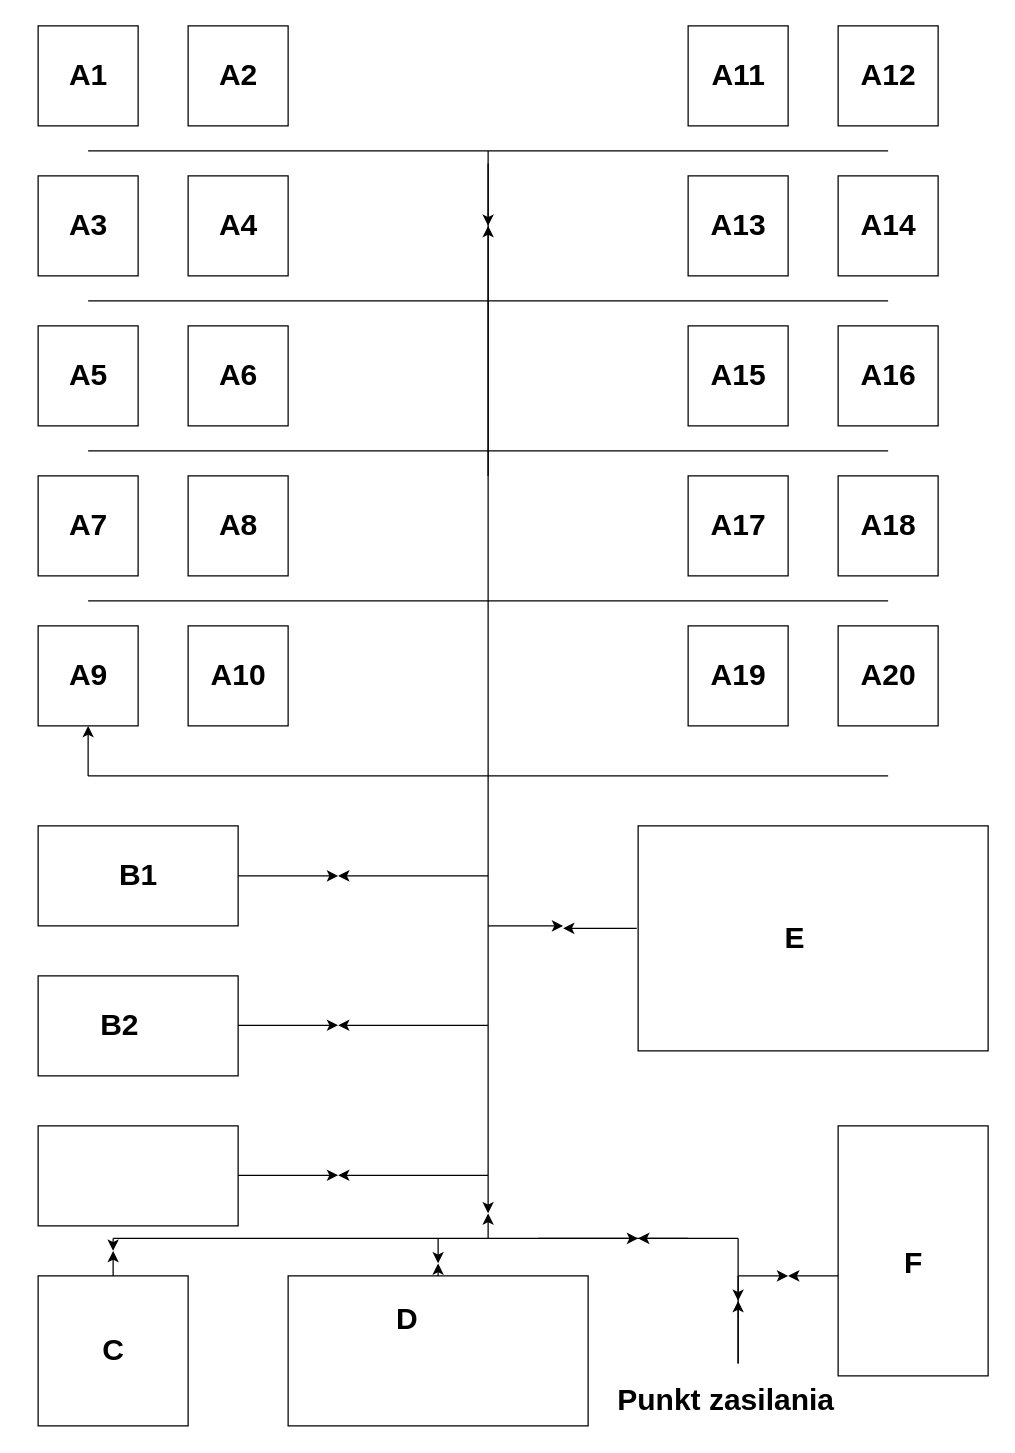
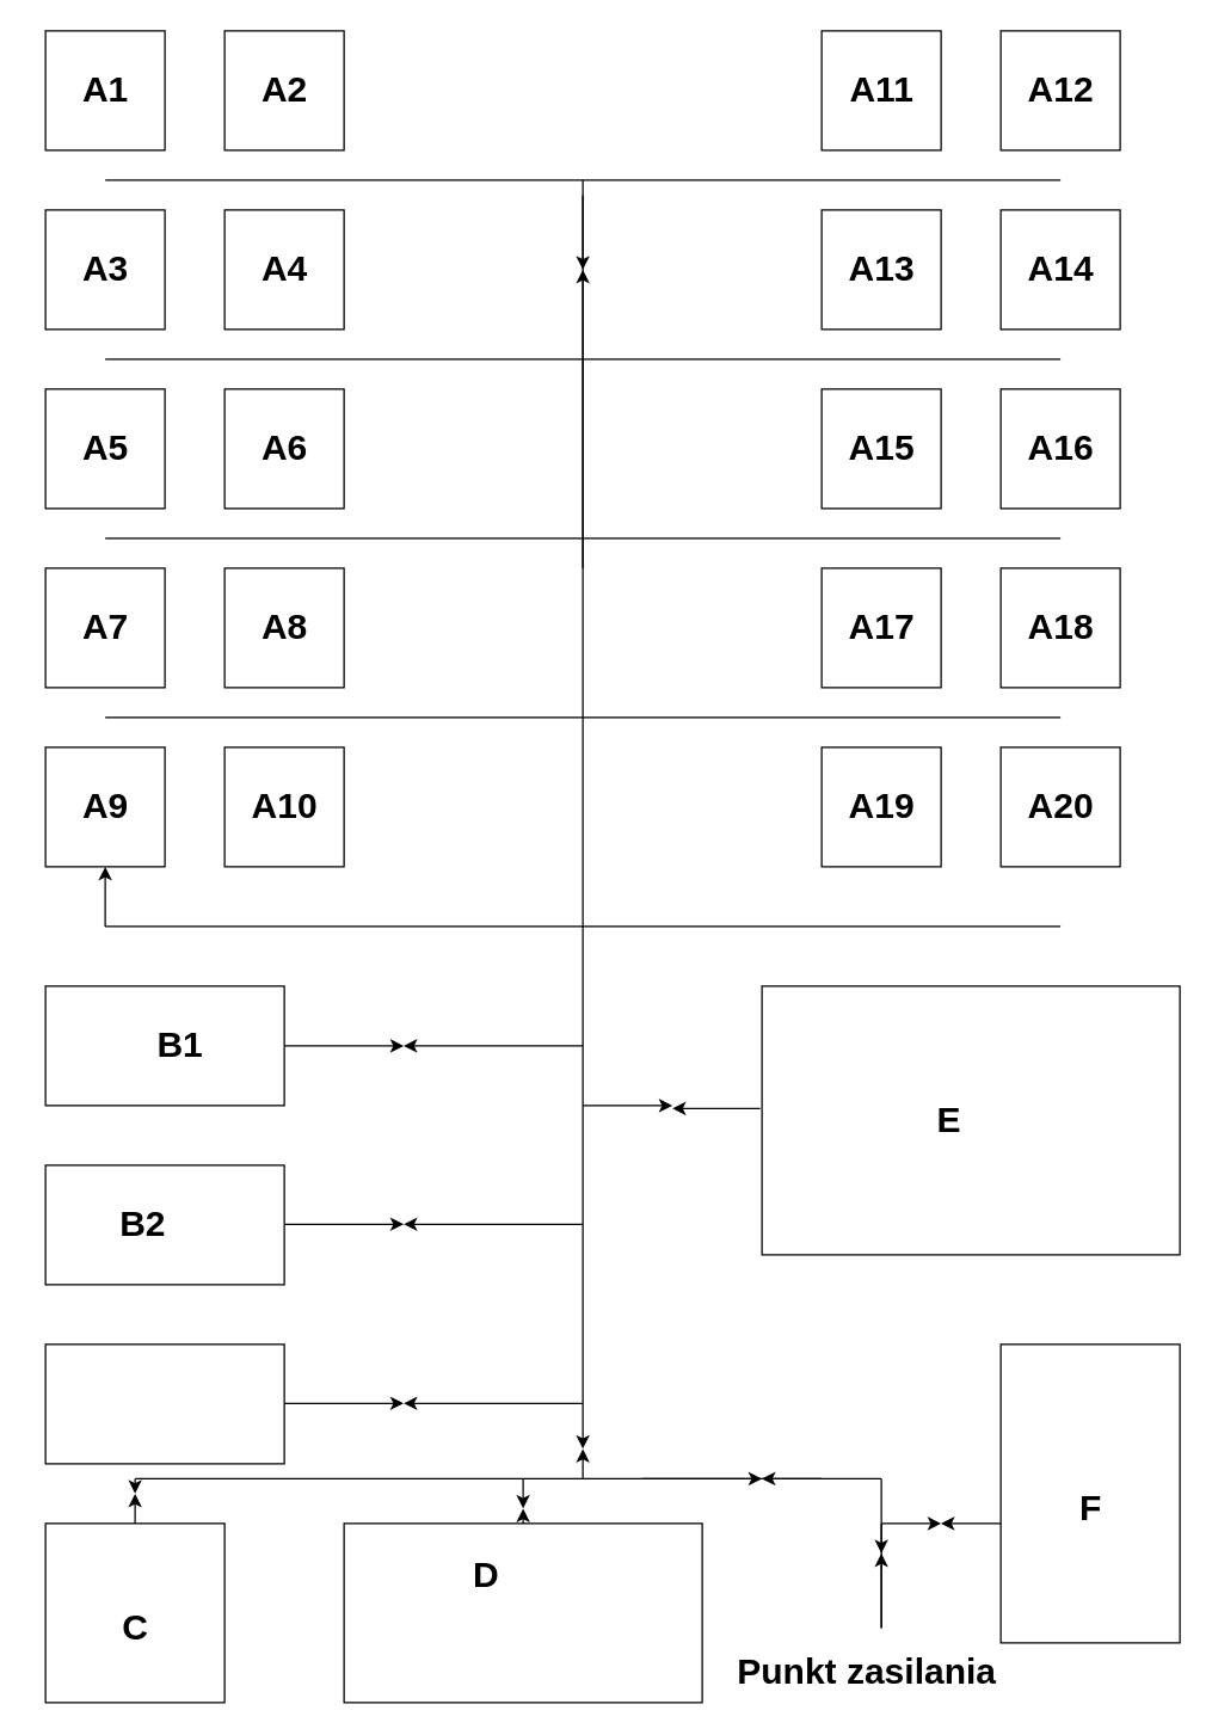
  <mxCell id="0" />
  <mxCell id="1" parent="0" />
  <mxCell id="2" value="" style="whiteSpace=wrap;html=1;aspect=fixed;" parent="1" vertex="1"><mxGeometry x="30" y="20" width="80" height="80" as="geometry" /></mxCell>
  <mxCell id="3" value="" style="whiteSpace=wrap;html=1;aspect=fixed;" parent="1" vertex="1"><mxGeometry x="30" y="140" width="80" height="80" as="geometry" /></mxCell>
  <mxCell id="4" value="" style="whiteSpace=wrap;html=1;aspect=fixed;" parent="1" vertex="1"><mxGeometry x="150" y="20" width="80" height="80" as="geometry" /></mxCell>
  <mxCell id="5" value="" style="whiteSpace=wrap;html=1;aspect=fixed;" parent="1" vertex="1"><mxGeometry x="150" y="140" width="80" height="80" as="geometry" /></mxCell>
  <mxCell id="6" value="" style="whiteSpace=wrap;html=1;aspect=fixed;" parent="1" vertex="1"><mxGeometry x="30" y="260" width="80" height="80" as="geometry" /></mxCell>
  <mxCell id="7" value="" style="whiteSpace=wrap;html=1;aspect=fixed;" parent="1" vertex="1"><mxGeometry x="150" y="260" width="80" height="80" as="geometry" /></mxCell>
  <mxCell id="8" value="" style="whiteSpace=wrap;html=1;aspect=fixed;" parent="1" vertex="1"><mxGeometry x="550" y="20" width="80" height="80" as="geometry" /></mxCell>
  <mxCell id="9" value="" style="whiteSpace=wrap;html=1;aspect=fixed;" parent="1" vertex="1"><mxGeometry x="550" y="140" width="80" height="80" as="geometry" /></mxCell>
  <mxCell id="10" value="" style="whiteSpace=wrap;html=1;aspect=fixed;" parent="1" vertex="1"><mxGeometry x="550" y="260" width="80" height="80" as="geometry" /></mxCell>
  <mxCell id="11" value="" style="whiteSpace=wrap;html=1;aspect=fixed;" parent="1" vertex="1"><mxGeometry x="670" y="20" width="80" height="80" as="geometry" /></mxCell>
  <mxCell id="12" value="" style="whiteSpace=wrap;html=1;aspect=fixed;" parent="1" vertex="1"><mxGeometry x="670" y="140" width="80" height="80" as="geometry" /></mxCell>
  <mxCell id="13" value="" style="whiteSpace=wrap;html=1;aspect=fixed;" parent="1" vertex="1"><mxGeometry x="670" y="260" width="80" height="80" as="geometry" /></mxCell>
  <mxCell id="14" value="" style="whiteSpace=wrap;html=1;aspect=fixed;" parent="1" vertex="1"><mxGeometry x="30" y="380" width="80" height="80" as="geometry" /></mxCell>
  <mxCell id="15" value="" style="whiteSpace=wrap;html=1;aspect=fixed;" parent="1" vertex="1"><mxGeometry x="150" y="380" width="80" height="80" as="geometry" /></mxCell>
  <mxCell id="16" value="" style="whiteSpace=wrap;html=1;aspect=fixed;" parent="1" vertex="1"><mxGeometry x="670" y="380" width="80" height="80" as="geometry" /></mxCell>
  <mxCell id="17" value="" style="whiteSpace=wrap;html=1;aspect=fixed;" parent="1" vertex="1"><mxGeometry x="550" y="380" width="80" height="80" as="geometry" /></mxCell>
  <mxCell id="18" value="" style="whiteSpace=wrap;html=1;aspect=fixed;" parent="1" vertex="1"><mxGeometry x="30" y="500" width="80" height="80" as="geometry" /></mxCell>
  <mxCell id="19" value="" style="whiteSpace=wrap;html=1;aspect=fixed;" parent="1" vertex="1"><mxGeometry x="150" y="500" width="80" height="80" as="geometry" /></mxCell>
  <mxCell id="20" value="" style="whiteSpace=wrap;html=1;aspect=fixed;" parent="1" vertex="1"><mxGeometry x="550" y="500" width="80" height="80" as="geometry" /></mxCell>
  <mxCell id="21" value="" style="whiteSpace=wrap;html=1;aspect=fixed;" parent="1" vertex="1"><mxGeometry x="670" y="500" width="80" height="80" as="geometry" /></mxCell>
  <mxCell id="22" value="" style="rounded=0;whiteSpace=wrap;html=1;" parent="1" vertex="1"><mxGeometry x="510" y="660" width="280" height="180" as="geometry" /></mxCell>
  <mxCell id="23" value="" style="rounded=0;whiteSpace=wrap;html=1;" parent="1" vertex="1"><mxGeometry x="30" y="660" width="160" height="80" as="geometry" /></mxCell>
  <mxCell id="24" value="" style="rounded=0;whiteSpace=wrap;html=1;" parent="1" vertex="1"><mxGeometry x="30" y="780" width="160" height="80" as="geometry" /></mxCell>
  <mxCell id="25" value="" style="rounded=0;whiteSpace=wrap;html=1;" parent="1" vertex="1"><mxGeometry x="30" y="900" width="160" height="80" as="geometry" /></mxCell>
  <mxCell id="26" value="" style="rounded=0;whiteSpace=wrap;html=1;" parent="1" vertex="1"><mxGeometry x="670" y="900" width="120" height="200" as="geometry" /></mxCell>
  <mxCell id="27" value="" style="whiteSpace=wrap;html=1;aspect=fixed;" parent="1" vertex="1"><mxGeometry x="30" y="1020" width="120" height="120" as="geometry" /></mxCell>
  <mxCell id="28" value="" style="rounded=0;whiteSpace=wrap;html=1;" parent="1" vertex="1"><mxGeometry x="230" y="1020" width="240" height="120" as="geometry" /></mxCell>
  <mxCell id="29" value="A1" style="text;strokeColor=none;fillColor=none;html=1;fontSize=24;fontStyle=1;verticalAlign=middle;align=center;" vertex="1" parent="1"><mxGeometry x="20" y="40" width="100" height="40" as="geometry" /></mxCell>
  <mxCell id="30" value="A2" style="text;strokeColor=none;fillColor=none;html=1;fontSize=24;fontStyle=1;verticalAlign=middle;align=center;" vertex="1" parent="1"><mxGeometry x="140" y="40" width="100" height="40" as="geometry" /></mxCell>
  <mxCell id="31" value="A3" style="text;strokeColor=none;fillColor=none;html=1;fontSize=24;fontStyle=1;verticalAlign=middle;align=center;" vertex="1" parent="1"><mxGeometry x="20" y="160" width="100" height="40" as="geometry" /></mxCell>
  <mxCell id="32" value="A4" style="text;strokeColor=none;fillColor=none;html=1;fontSize=24;fontStyle=1;verticalAlign=middle;align=center;" vertex="1" parent="1"><mxGeometry x="140" y="160" width="100" height="40" as="geometry" /></mxCell>
  <mxCell id="33" value="A5" style="text;strokeColor=none;fillColor=none;html=1;fontSize=24;fontStyle=1;verticalAlign=middle;align=center;" vertex="1" parent="1"><mxGeometry x="20" y="280" width="100" height="40" as="geometry" /></mxCell>
  <mxCell id="34" value="A6" style="text;strokeColor=none;fillColor=none;html=1;fontSize=24;fontStyle=1;verticalAlign=middle;align=center;" vertex="1" parent="1"><mxGeometry x="140" y="280" width="100" height="40" as="geometry" /></mxCell>
  <mxCell id="35" value="A7" style="text;strokeColor=none;fillColor=none;html=1;fontSize=24;fontStyle=1;verticalAlign=middle;align=center;" vertex="1" parent="1"><mxGeometry x="20" y="400" width="100" height="40" as="geometry" /></mxCell>
  <mxCell id="36" value="A8" style="text;strokeColor=none;fillColor=none;html=1;fontSize=24;fontStyle=1;verticalAlign=middle;align=center;" vertex="1" parent="1"><mxGeometry x="140" y="400" width="100" height="40" as="geometry" /></mxCell>
  <mxCell id="37" value="A9" style="text;strokeColor=none;fillColor=none;html=1;fontSize=24;fontStyle=1;verticalAlign=middle;align=center;" vertex="1" parent="1"><mxGeometry x="20" y="520" width="100" height="40" as="geometry" /></mxCell>
  <mxCell id="38" value="A10" style="text;strokeColor=none;fillColor=none;html=1;fontSize=24;fontStyle=1;verticalAlign=middle;align=center;" vertex="1" parent="1"><mxGeometry x="140" y="520" width="100" height="40" as="geometry" /></mxCell>
  <mxCell id="39" value="A11" style="text;strokeColor=none;fillColor=none;html=1;fontSize=24;fontStyle=1;verticalAlign=middle;align=center;" vertex="1" parent="1"><mxGeometry x="540" y="40" width="100" height="40" as="geometry" /></mxCell>
  <mxCell id="40" value="A12" style="text;strokeColor=none;fillColor=none;html=1;fontSize=24;fontStyle=1;verticalAlign=middle;align=center;" vertex="1" parent="1"><mxGeometry x="660" y="40" width="100" height="40" as="geometry" /></mxCell>
  <mxCell id="41" value="A13" style="text;strokeColor=none;fillColor=none;html=1;fontSize=24;fontStyle=1;verticalAlign=middle;align=center;" vertex="1" parent="1"><mxGeometry x="540" y="160" width="100" height="40" as="geometry" /></mxCell>
  <mxCell id="42" value="A14" style="text;strokeColor=none;fillColor=none;html=1;fontSize=24;fontStyle=1;verticalAlign=middle;align=center;" vertex="1" parent="1"><mxGeometry x="660" y="160" width="100" height="40" as="geometry" /></mxCell>
  <mxCell id="43" value="A15" style="text;strokeColor=none;fillColor=none;html=1;fontSize=24;fontStyle=1;verticalAlign=middle;align=center;" vertex="1" parent="1"><mxGeometry x="540" y="280" width="100" height="40" as="geometry" /></mxCell>
  <mxCell id="44" value="A16" style="text;strokeColor=none;fillColor=none;html=1;fontSize=24;fontStyle=1;verticalAlign=middle;align=center;" vertex="1" parent="1"><mxGeometry x="660" y="280" width="100" height="40" as="geometry" /></mxCell>
  <mxCell id="45" value="A17" style="text;strokeColor=none;fillColor=none;html=1;fontSize=24;fontStyle=1;verticalAlign=middle;align=center;" vertex="1" parent="1"><mxGeometry x="540" y="400" width="100" height="40" as="geometry" /></mxCell>
  <mxCell id="46" value="A18" style="text;strokeColor=none;fillColor=none;html=1;fontSize=24;fontStyle=1;verticalAlign=middle;align=center;" vertex="1" parent="1"><mxGeometry x="660" y="400" width="100" height="40" as="geometry" /></mxCell>
  <mxCell id="47" value="A19" style="text;strokeColor=none;fillColor=none;html=1;fontSize=24;fontStyle=1;verticalAlign=middle;align=center;" vertex="1" parent="1"><mxGeometry x="540" y="520" width="100" height="40" as="geometry" /></mxCell>
  <mxCell id="48" value="A20" style="text;strokeColor=none;fillColor=none;html=1;fontSize=24;fontStyle=1;verticalAlign=middle;align=center;" vertex="1" parent="1"><mxGeometry x="660" y="520" width="100" height="40" as="geometry" /></mxCell>
- <mxCell id="49" value="B1" style="text;strokeColor=none;fillColor=none;html=1;fontSize=24;fontStyle=1;verticalAlign=middle;align=center;" vertex="1" parent="1"><mxGeometry x="60" y="680" width="100" height="40" as="geometry" /></mxCell>
+ <mxCell id="49" value="B1" style="text;strokeColor=none;fillColor=none;html=1;fontSize=24;fontStyle=1;verticalAlign=middle;align=center;" vertex="1" parent="1"><mxGeometry x="70" y="680" width="100" height="40" as="geometry" /></mxCell>
  <mxCell id="50" value="E" style="text;strokeColor=none;fillColor=none;html=1;fontSize=24;fontStyle=1;verticalAlign=middle;align=center;" vertex="1" parent="1"><mxGeometry x="585" y="730" width="100" height="40" as="geometry" /></mxCell>
  <mxCell id="51" value="B2" style="text;strokeColor=none;fillColor=none;html=1;fontSize=24;fontStyle=1;verticalAlign=middle;align=center;" vertex="1" parent="1"><mxGeometry x="45" y="800" width="100" height="40" as="geometry" /></mxCell>
- <mxCell id="52" value="C" style="text;strokeColor=none;fillColor=none;html=1;fontSize=24;fontStyle=1;verticalAlign=middle;align=center;" vertex="1" parent="1"><mxGeometry x="40" y="1060" width="100" height="40" as="geometry" /></mxCell>
+ <mxCell id="52" value="C" style="text;strokeColor=none;fillColor=none;html=1;fontSize=24;fontStyle=1;verticalAlign=middle;align=center;" vertex="1" parent="1"><mxGeometry x="40" y="1070" width="100" height="40" as="geometry" /></mxCell>
  <mxCell id="53" value="D" style="text;strokeColor=none;fillColor=none;html=1;fontSize=24;fontStyle=1;verticalAlign=middle;align=center;" vertex="1" parent="1"><mxGeometry x="275" y="1035" width="100" height="40" as="geometry" /></mxCell>
  <mxCell id="54" value="F" style="text;strokeColor=none;fillColor=none;html=1;fontSize=24;fontStyle=1;verticalAlign=middle;align=center;" vertex="1" parent="1"><mxGeometry x="680" y="990" width="100" height="40" as="geometry" /></mxCell>
  <mxCell id="55" value="Punkt zasilania" style="text;strokeColor=none;fillColor=none;html=1;fontSize=24;fontStyle=1;verticalAlign=middle;align=center;" vertex="1" parent="1"><mxGeometry x="530" y="1100" width="100" height="40" as="geometry" /></mxCell>
  <mxCell id="56" value="" style="endArrow=none;html=1;rounded=0;" edge="1" parent="1"><mxGeometry width="50" height="50" relative="1" as="geometry"><mxPoint x="70" y="620" as="sourcePoint" /><mxPoint x="710" y="620" as="targetPoint" /></mxGeometry></mxCell>
  <mxCell id="57" value="" style="endArrow=classic;html=1;rounded=0;entryX=0.5;entryY=1;entryDx=0;entryDy=0;" edge="1" parent="1" target="18"><mxGeometry width="50" height="50" relative="1" as="geometry"><mxPoint x="70" y="620" as="sourcePoint" /><mxPoint x="70" y="610" as="targetPoint" /></mxGeometry></mxCell>
  <mxCell id="58" value="" style="endArrow=none;html=1;rounded=0;" edge="1" parent="1"><mxGeometry width="50" height="50" relative="1" as="geometry"><mxPoint x="390" y="940" as="sourcePoint" /><mxPoint x="390" y="120" as="targetPoint" /></mxGeometry></mxCell>
  <mxCell id="59" value="" style="endArrow=none;html=1;rounded=0;" edge="1" parent="1"><mxGeometry width="50" height="50" relative="1" as="geometry"><mxPoint x="70" y="480" as="sourcePoint" /><mxPoint x="710" y="480" as="targetPoint" /></mxGeometry></mxCell>
  <mxCell id="60" value="" style="endArrow=none;html=1;rounded=0;" edge="1" parent="1"><mxGeometry width="50" height="50" relative="1" as="geometry"><mxPoint x="70" y="360" as="sourcePoint" /><mxPoint x="710" y="360" as="targetPoint" /></mxGeometry></mxCell>
  <mxCell id="61" value="" style="endArrow=none;html=1;rounded=0;" edge="1" parent="1"><mxGeometry width="50" height="50" relative="1" as="geometry"><mxPoint x="70" y="240" as="sourcePoint" /><mxPoint x="710" y="240" as="targetPoint" /></mxGeometry></mxCell>
  <mxCell id="62" value="" style="endArrow=none;html=1;rounded=0;" edge="1" parent="1"><mxGeometry width="50" height="50" relative="1" as="geometry"><mxPoint x="70" y="120" as="sourcePoint" /><mxPoint x="710" y="120" as="targetPoint" /></mxGeometry></mxCell>
  <mxCell id="63" value="" style="endArrow=none;html=1;rounded=0;" edge="1" parent="1"><mxGeometry width="50" height="50" relative="1" as="geometry"><mxPoint x="90" y="990" as="sourcePoint" /><mxPoint x="590" y="990" as="targetPoint" /></mxGeometry></mxCell>
  <mxCell id="64" value="" style="endArrow=classic;html=1;rounded=0;exitX=1;exitY=0.5;exitDx=0;exitDy=0;" edge="1" parent="1" source="23"><mxGeometry width="50" height="50" relative="1" as="geometry"><mxPoint x="380" y="880" as="sourcePoint" /><mxPoint x="270" y="700" as="targetPoint" /></mxGeometry></mxCell>
  <mxCell id="65" value="" style="endArrow=classic;html=1;rounded=0;exitX=1;exitY=0.5;exitDx=0;exitDy=0;" edge="1" parent="1"><mxGeometry width="50" height="50" relative="1" as="geometry"><mxPoint x="190" y="819.5" as="sourcePoint" /><mxPoint x="270" y="819.5" as="targetPoint" /></mxGeometry></mxCell>
  <mxCell id="66" value="" style="endArrow=classic;html=1;rounded=0;exitX=1;exitY=0.5;exitDx=0;exitDy=0;" edge="1" parent="1"><mxGeometry width="50" height="50" relative="1" as="geometry"><mxPoint x="190" y="939.5" as="sourcePoint" /><mxPoint x="270" y="939.5" as="targetPoint" /></mxGeometry></mxCell>
  <mxCell id="67" value="" style="endArrow=classic;html=1;rounded=0;" edge="1" parent="1"><mxGeometry width="50" height="50" relative="1" as="geometry"><mxPoint x="390" y="700" as="sourcePoint" /><mxPoint x="270" y="700" as="targetPoint" /></mxGeometry></mxCell>
  <mxCell id="68" value="" style="endArrow=classic;html=1;rounded=0;" edge="1" parent="1"><mxGeometry width="50" height="50" relative="1" as="geometry"><mxPoint x="390" y="819.5" as="sourcePoint" /><mxPoint x="270" y="819.5" as="targetPoint" /></mxGeometry></mxCell>
  <mxCell id="69" value="" style="endArrow=classic;html=1;rounded=0;" edge="1" parent="1"><mxGeometry width="50" height="50" relative="1" as="geometry"><mxPoint x="390" y="939.5" as="sourcePoint" /><mxPoint x="270" y="939.5" as="targetPoint" /></mxGeometry></mxCell>
  <mxCell id="70" value="" style="endArrow=classic;html=1;rounded=0;" edge="1" parent="1"><mxGeometry width="50" height="50" relative="1" as="geometry"><mxPoint x="390" y="940" as="sourcePoint" /><mxPoint x="390" y="970" as="targetPoint" /></mxGeometry></mxCell>
  <mxCell id="71" value="" style="endArrow=classic;html=1;rounded=0;" edge="1" parent="1"><mxGeometry width="50" height="50" relative="1" as="geometry"><mxPoint x="390" y="990" as="sourcePoint" /><mxPoint x="390" y="970" as="targetPoint" /></mxGeometry></mxCell>
  <mxCell id="72" value="" style="endArrow=classic;html=1;rounded=0;exitX=-0.004;exitY=0.456;exitDx=0;exitDy=0;exitPerimeter=0;" edge="1" parent="1" source="22"><mxGeometry width="50" height="50" relative="1" as="geometry"><mxPoint x="380" y="880" as="sourcePoint" /><mxPoint x="450" y="742" as="targetPoint" /></mxGeometry></mxCell>
  <mxCell id="73" value="" style="endArrow=classic;html=1;rounded=0;" edge="1" parent="1"><mxGeometry width="50" height="50" relative="1" as="geometry"><mxPoint x="390" y="740" as="sourcePoint" /><mxPoint x="450" y="740" as="targetPoint" /></mxGeometry></mxCell>
  <mxCell id="74" value="" style="endArrow=classic;html=1;rounded=0;" edge="1" parent="1"><mxGeometry width="50" height="50" relative="1" as="geometry"><mxPoint x="350" y="990" as="sourcePoint" /><mxPoint x="350" y="1010" as="targetPoint" /></mxGeometry></mxCell>
  <mxCell id="75" value="" style="endArrow=classic;html=1;rounded=0;exitX=0.5;exitY=0;exitDx=0;exitDy=0;" edge="1" parent="1" source="28"><mxGeometry width="50" height="50" relative="1" as="geometry"><mxPoint x="380" y="880" as="sourcePoint" /><mxPoint x="350" y="1010" as="targetPoint" /></mxGeometry></mxCell>
  <mxCell id="76" value="" style="endArrow=classic;html=1;rounded=0;" edge="1" parent="1"><mxGeometry width="50" height="50" relative="1" as="geometry"><mxPoint x="90" y="990" as="sourcePoint" /><mxPoint x="90" y="1000" as="targetPoint" /></mxGeometry></mxCell>
  <mxCell id="77" value="" style="endArrow=classic;html=1;rounded=0;exitX=0.5;exitY=0;exitDx=0;exitDy=0;" edge="1" parent="1" source="27"><mxGeometry width="50" height="50" relative="1" as="geometry"><mxPoint x="380" y="880" as="sourcePoint" /><mxPoint x="90" y="1000" as="targetPoint" /></mxGeometry></mxCell>
  <mxCell id="78" value="" style="endArrow=none;html=1;rounded=0;" edge="1" parent="1"><mxGeometry width="50" height="50" relative="1" as="geometry"><mxPoint x="590" y="1090" as="sourcePoint" /><mxPoint x="590" y="990" as="targetPoint" /></mxGeometry></mxCell>
  <mxCell id="79" value="" style="endArrow=classic;html=1;rounded=0;" edge="1" parent="1"><mxGeometry width="50" height="50" relative="1" as="geometry"><mxPoint x="590" y="1020" as="sourcePoint" /><mxPoint x="630" y="1020" as="targetPoint" /></mxGeometry></mxCell>
  <mxCell id="80" value="" style="endArrow=classic;html=1;rounded=0;" edge="1" parent="1"><mxGeometry width="50" height="50" relative="1" as="geometry"><mxPoint x="670" y="1020" as="sourcePoint" /><mxPoint x="630" y="1020" as="targetPoint" /></mxGeometry></mxCell>
  <mxCell id="81" value="" style="endArrow=classic;html=1;rounded=0;" edge="1" parent="1"><mxGeometry width="50" height="50" relative="1" as="geometry"><mxPoint x="550" y="990" as="sourcePoint" /><mxPoint x="510" y="990" as="targetPoint" /></mxGeometry></mxCell>
  <mxCell id="82" value="" style="endArrow=classic;html=1;rounded=0;" edge="1" parent="1"><mxGeometry width="50" height="50" relative="1" as="geometry"><mxPoint x="430" y="990" as="sourcePoint" /><mxPoint x="510" y="990" as="targetPoint" /></mxGeometry></mxCell>
  <mxCell id="83" value="" style="endArrow=classic;html=1;rounded=0;" edge="1" parent="1"><mxGeometry width="50" height="50" relative="1" as="geometry"><mxPoint x="590" y="1020" as="sourcePoint" /><mxPoint x="590" y="1040" as="targetPoint" /></mxGeometry></mxCell>
  <mxCell id="84" value="" style="endArrow=classic;html=1;rounded=0;" edge="1" parent="1"><mxGeometry width="50" height="50" relative="1" as="geometry"><mxPoint x="590" y="1090" as="sourcePoint" /><mxPoint x="590" y="1040" as="targetPoint" /></mxGeometry></mxCell>
  <mxCell id="85" value="" style="endArrow=classic;html=1;rounded=0;" edge="1" parent="1"><mxGeometry width="50" height="50" relative="1" as="geometry"><mxPoint x="390" y="380" as="sourcePoint" /><mxPoint x="390" y="180" as="targetPoint" /></mxGeometry></mxCell>
  <mxCell id="86" value="" style="endArrow=classic;html=1;rounded=0;" edge="1" parent="1"><mxGeometry width="50" height="50" relative="1" as="geometry"><mxPoint x="390" y="130" as="sourcePoint" /><mxPoint x="390" y="180" as="targetPoint" /></mxGeometry></mxCell>
